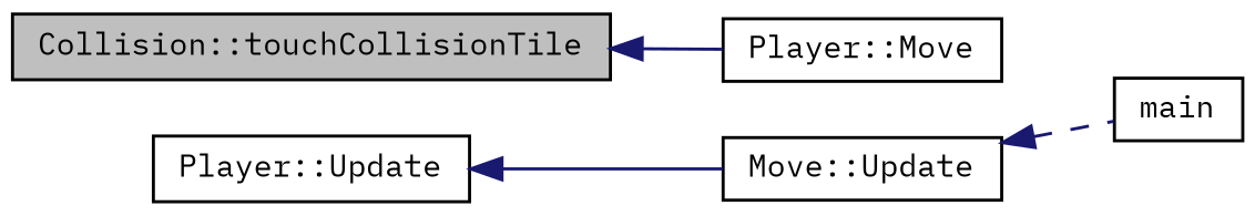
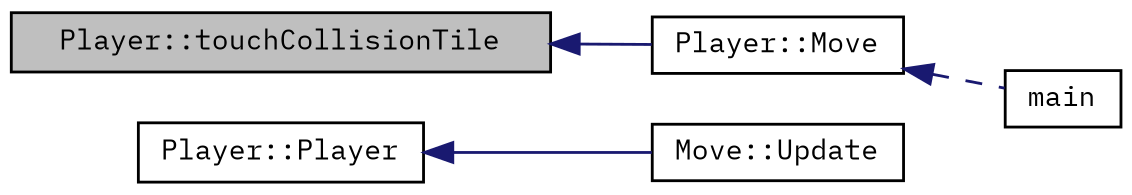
  digraph {
    fontname="IBM Plex Mono"
    rankdir=LR
    node [color=black fillcolor=white fontname="IBM Plex Mono" fontsize=10 shape=record style=filled]
    edge [color=midnightblue dir=back fontname="IBM Plex Mono" fontsize=10 labelfontname=Helvetica labelfontsize=10 style=solid]
-   n1 [fillcolor=grey75 fontcolor=black height=0.2 label="Collision::touchCollisionTile" width=0.4]
+   n1 [fillcolor=grey75 fontcolor=black height=0.2 label="Player::touchCollisionTile" width=0.4]
    n2 [height=0.2 label="Player::Move" width=0.4]
-   n3 [height=0.2 label="Player::Update" width=0.4]
+   n3 [height=0.2 label="Player::Player" width=0.4]
    n4 [height=0.2 label="Move::Update" width=0.4]
    n5 [height=0.2 label=main width=0.4]
    n1 -> n2
    n3 -> n4
-   n4 -> n5 [style=dashed]
+   n2 -> n5 [style=dashed]
  }
